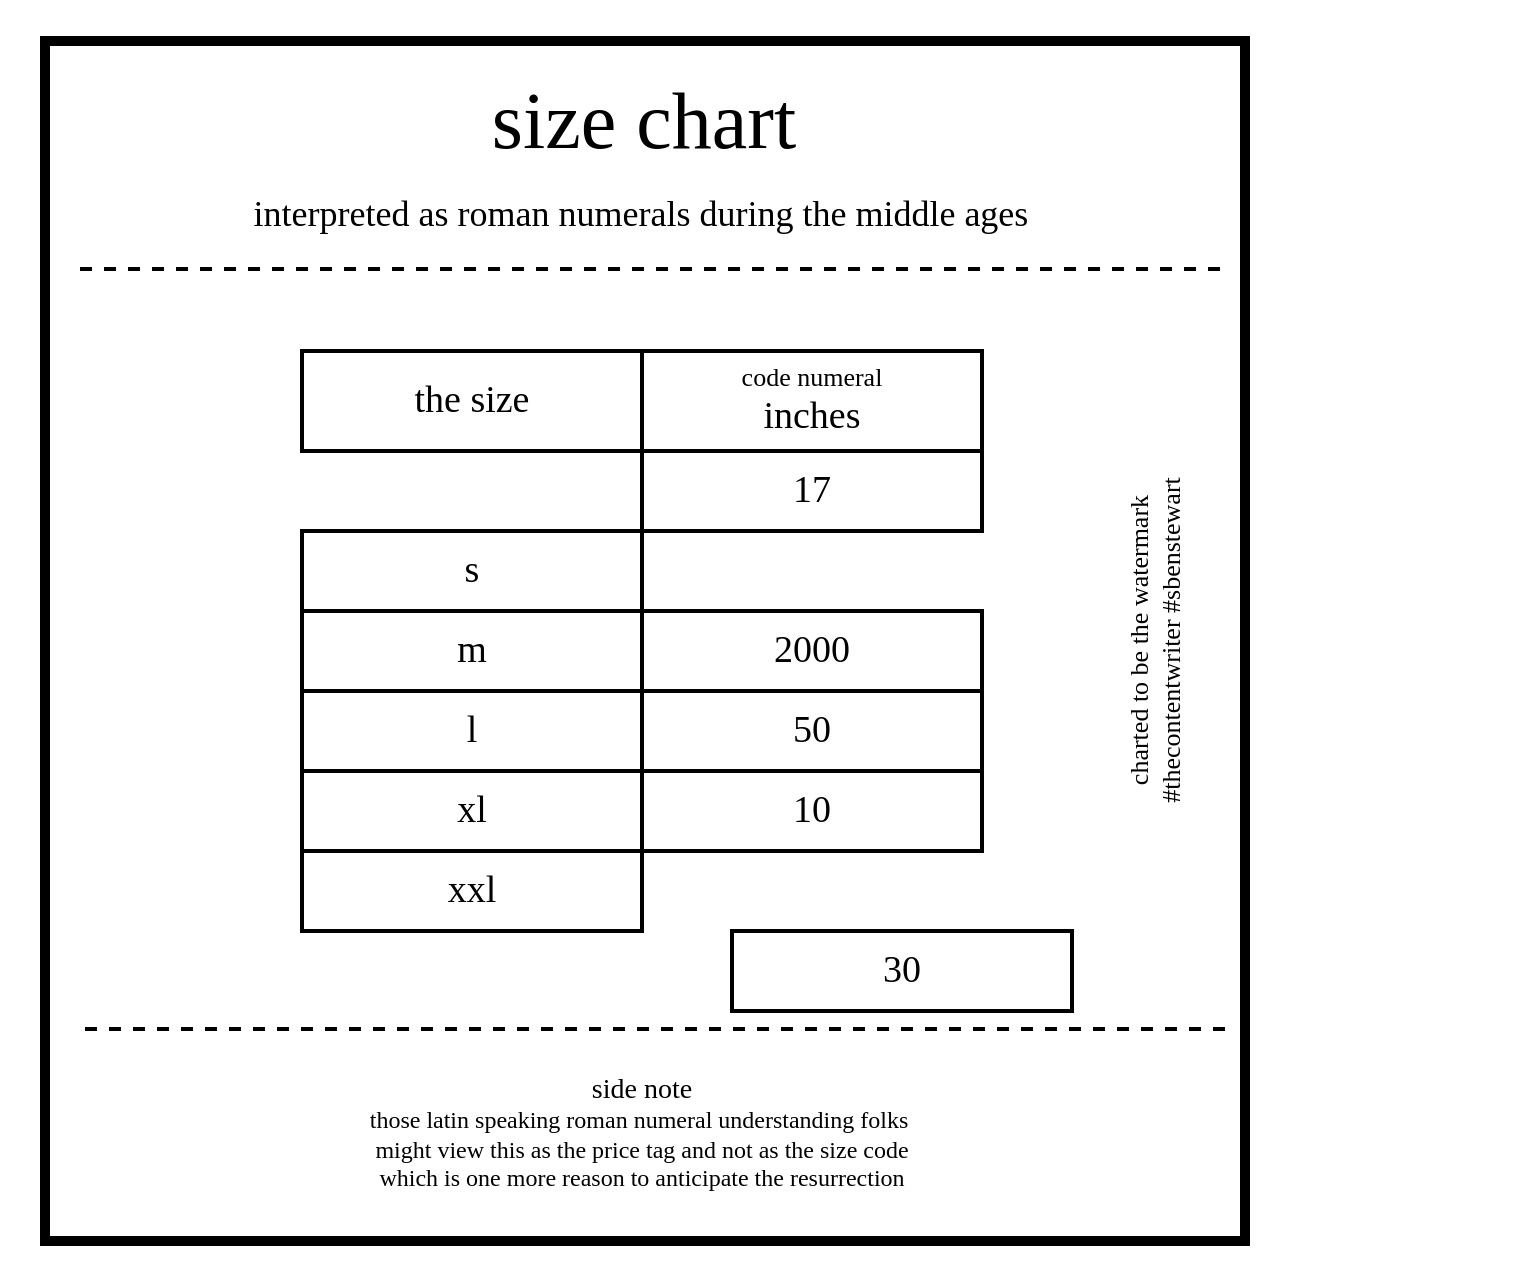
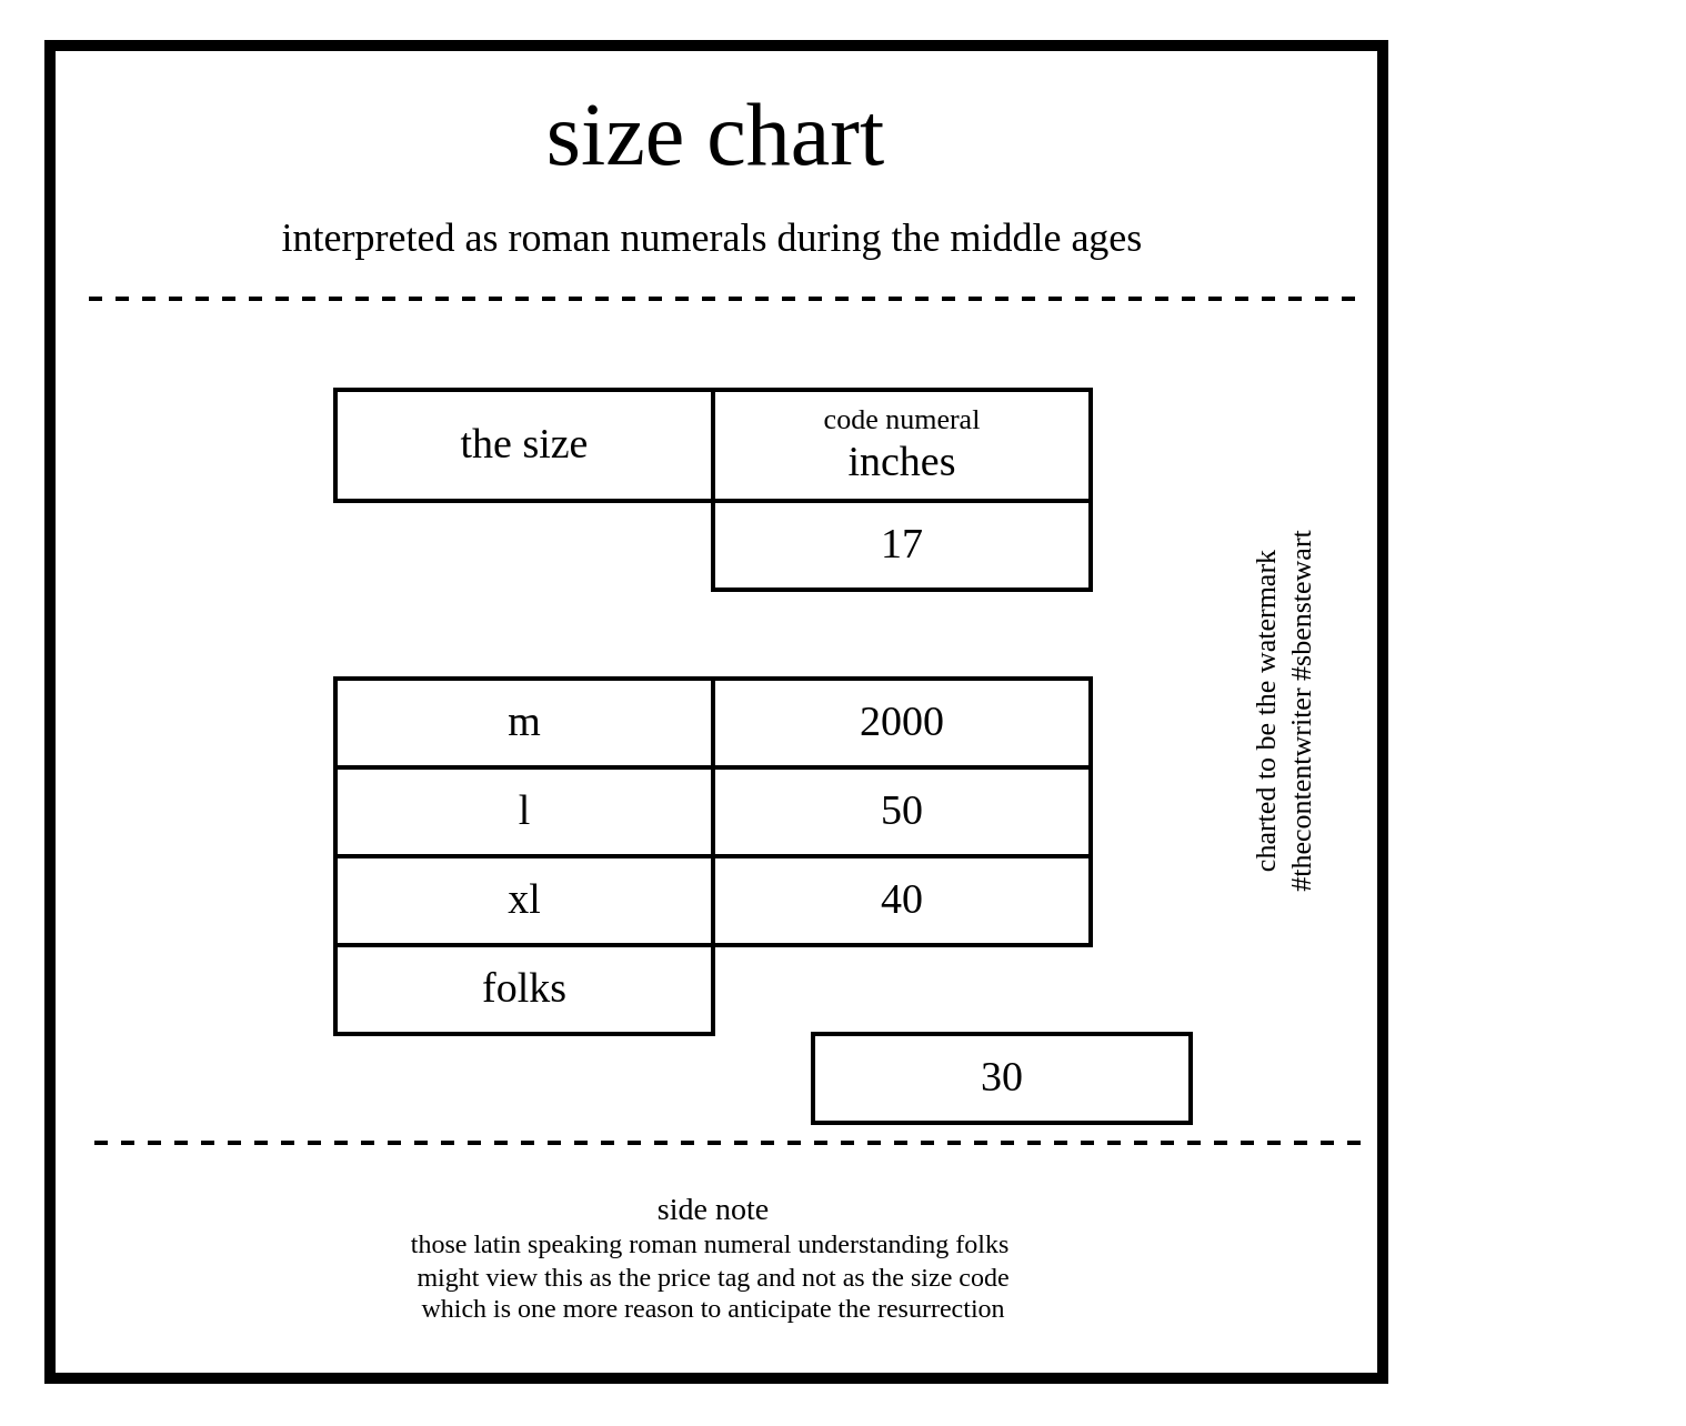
  <mxCell id="0" />
  <mxCell id="1" parent="0" />
  <mxCell id="2" value="" style="whiteSpace=wrap;html=1;aspect=fixed;strokeWidth=5;fillColor=none;fontFamily=xkcd;" parent="1" vertex="1"><mxGeometry x="22" y="20" width="600" height="600" as="geometry" /></mxCell>
  <mxCell id="3" value="&lt;font&gt;&lt;span style=&quot;font-size: 40px&quot;&gt;size chart&lt;/span&gt;&lt;br&gt;&lt;/font&gt;" style="text;html=1;strokeColor=none;fillColor=none;align=center;verticalAlign=middle;whiteSpace=wrap;rounded=0;fontFamily=xkcd;" parent="1" vertex="1"><mxGeometry x="37" y="50" width="570" height="20" as="geometry" /></mxCell>
  <mxCell id="4" value="&lt;font&gt;&lt;span style=&quot;font-size: 18px&quot;&gt;interpreted as roman numerals during the middle ages&lt;/span&gt;&lt;br&gt;&lt;/font&gt;" style="text;html=1;strokeColor=none;fillColor=none;align=center;verticalAlign=middle;whiteSpace=wrap;rounded=0;fontFamily=xkcd;" parent="1" vertex="1"><mxGeometry x="61.25" y="97" width="518.5" height="20" as="geometry" /></mxCell>
  <mxCell id="5" value="" style="endArrow=none;dashed=1;html=1;strokeWidth=2;" parent="1" edge="1"><mxGeometry width="50" height="50" relative="1" as="geometry"><mxPoint x="609.5" y="134" as="sourcePoint" /><mxPoint x="34.5" y="134" as="targetPoint" /></mxGeometry></mxCell>
  <mxCell id="6" value="" style="endArrow=none;dashed=1;html=1;strokeWidth=2;" parent="1" edge="1"><mxGeometry width="50" height="50" relative="1" as="geometry"><mxPoint x="612" y="514" as="sourcePoint" /><mxPoint x="37" y="514" as="targetPoint" /></mxGeometry></mxCell>
  <mxCell id="7" value="&lt;font&gt;&lt;span style=&quot;font-size: 14px&quot;&gt;side note&lt;/span&gt;&lt;br&gt;those latin speaking roman numeral understanding folks&amp;nbsp;&lt;br&gt;might view this as the price tag and not as the size code&lt;br&gt;which is one more reason to anticipate the resurrection&lt;br&gt;&lt;/font&gt;" style="text;html=1;strokeColor=none;fillColor=none;align=center;verticalAlign=middle;whiteSpace=wrap;rounded=0;fontFamily=xkcd;" parent="1" vertex="1"><mxGeometry x="20.5" y="526" width="600" height="80" as="geometry" /></mxCell>
  <mxCell id="8" style="edgeStyle=orthogonalEdgeStyle;rounded=0;orthogonalLoop=1;jettySize=auto;html=1;exitX=0.5;exitY=1;exitDx=0;exitDy=0;strokeWidth=2;" parent="1" edge="1"><mxGeometry relative="1" as="geometry"><mxPoint x="473" y="381" as="sourcePoint" /><mxPoint x="473" y="381" as="targetPoint" /></mxGeometry></mxCell>
  <mxCell id="9" value="&lt;font style=&quot;font-size: 13px&quot;&gt;&lt;font style=&quot;font-size: 13px&quot;&gt;charted to be the watermark&lt;br&gt;&lt;/font&gt;#thecontentwriter #sbenstewart&lt;br&gt;&lt;/font&gt;" style="text;html=1;strokeColor=none;fillColor=none;align=center;verticalAlign=middle;whiteSpace=wrap;rounded=0;rotation=-90;fontFamily=xkcd;" parent="1" vertex="1"><mxGeometry x="417" y="310" width="320" height="20" as="geometry" /></mxCell>
  <mxCell id="10" value="&lt;font style=&quot;font-size: 19px&quot;&gt;the size&lt;/font&gt;" style="rounded=0;whiteSpace=wrap;html=1;fillColor=none;strokeWidth=2;fontFamily=xkcd;" vertex="1" parent="1"><mxGeometry x="150.5" y="175" width="170" height="50" as="geometry" /></mxCell>
  <mxCell id="11" value="&lt;span style=&quot;font-family: &amp;#34;xkcd&amp;#34; ; white-space: normal&quot;&gt;&lt;font style=&quot;font-size: 13px&quot;&gt;code numeral &lt;br&gt;&lt;/font&gt;&lt;/span&gt;&lt;span style=&quot;font-family: &amp;#34;xkcd&amp;#34; ; font-size: 19px ; white-space: normal&quot;&gt;inches&lt;/span&gt;" style="rounded=0;whiteSpace=wrap;html=1;fillColor=none;strokeWidth=2;" vertex="1" parent="1"><mxGeometry x="320.5" y="175" width="170" height="50" as="geometry" /></mxCell>
  <mxCell id="12" value="&lt;span style=&quot;font-family: &amp;#34;xkcd&amp;#34; ; font-size: 19px ; white-space: normal&quot;&gt;17&lt;/span&gt;" style="rounded=0;whiteSpace=wrap;html=1;fillColor=none;strokeWidth=2;" vertex="1" parent="1"><mxGeometry x="320.5" y="225" width="170" height="40" as="geometry" /></mxCell>
- <mxCell id="13" value="&lt;font style=&quot;font-size: 19px&quot;&gt;s&lt;/font&gt;" style="rounded=0;whiteSpace=wrap;html=1;fillColor=none;strokeWidth=2;fontFamily=xkcd;" vertex="1" parent="1"><mxGeometry x="150.5" y="265" width="170" height="40" as="geometry" /></mxCell>
  <mxCell id="14" value="&lt;font style=&quot;font-size: 19px&quot;&gt;m&lt;/font&gt;" style="rounded=0;whiteSpace=wrap;html=1;fillColor=none;strokeWidth=2;fontFamily=xkcd;" vertex="1" parent="1"><mxGeometry x="150.5" y="305" width="170" height="40" as="geometry" /></mxCell>
  <mxCell id="15" value="&lt;span style=&quot;font-family: &amp;#34;xkcd&amp;#34; ; font-size: 19px ; white-space: normal&quot;&gt;2000&lt;/span&gt;" style="rounded=0;whiteSpace=wrap;html=1;fillColor=none;strokeWidth=2;" vertex="1" parent="1"><mxGeometry x="320.5" y="305" width="170" height="40" as="geometry" /></mxCell>
  <mxCell id="16" value="&lt;font style=&quot;font-size: 19px&quot;&gt;l&lt;/font&gt;" style="rounded=0;whiteSpace=wrap;html=1;fillColor=none;strokeWidth=2;fontFamily=xkcd;" vertex="1" parent="1"><mxGeometry x="150.5" y="345" width="170" height="40" as="geometry" /></mxCell>
  <mxCell id="17" value="&lt;span style=&quot;font-family: &amp;#34;xkcd&amp;#34; ; font-size: 19px ; white-space: normal&quot;&gt;50&lt;/span&gt;" style="rounded=0;whiteSpace=wrap;html=1;fillColor=none;strokeWidth=2;" vertex="1" parent="1"><mxGeometry x="320.5" y="345" width="170" height="40" as="geometry" /></mxCell>
  <mxCell id="18" value="&lt;font style=&quot;font-size: 19px&quot;&gt;xl&lt;/font&gt;" style="rounded=0;whiteSpace=wrap;html=1;fillColor=none;strokeWidth=2;fontFamily=xkcd;" vertex="1" parent="1"><mxGeometry x="150.5" y="385" width="170" height="40" as="geometry" /></mxCell>
- <mxCell id="19" value="&lt;span style=&quot;font-family: &amp;#34;xkcd&amp;#34; ; font-size: 19px ; white-space: normal&quot;&gt;10&lt;/span&gt;" style="rounded=0;whiteSpace=wrap;html=1;fillColor=none;strokeWidth=2;" vertex="1" parent="1"><mxGeometry x="320.5" y="385" width="170" height="40" as="geometry" /></mxCell>
- <mxCell id="20" value="&lt;font style=&quot;font-size: 19px&quot;&gt;xxl&lt;/font&gt;" style="rounded=0;whiteSpace=wrap;html=1;fillColor=none;strokeWidth=2;fontFamily=xkcd;" vertex="1" parent="1"><mxGeometry x="150.5" y="425" width="170" height="40" as="geometry" /></mxCell>
+ <mxCell id="19" value="&lt;span style=&quot;font-family: &amp;#34;xkcd&amp;#34; ; font-size: 19px ; white-space: normal&quot;&gt;40&lt;/span&gt;" style="rounded=0;whiteSpace=wrap;html=1;fillColor=none;strokeWidth=2;" vertex="1" parent="1"><mxGeometry x="320.5" y="385" width="170" height="40" as="geometry" /></mxCell>
+ <mxCell id="20" value="&lt;font style=&quot;font-size: 19px&quot;&gt;folks&lt;/font&gt;" style="rounded=0;whiteSpace=wrap;html=1;fillColor=none;strokeWidth=2;fontFamily=xkcd;" vertex="1" parent="1"><mxGeometry x="150.5" y="425" width="170" height="40" as="geometry" /></mxCell>
  <mxCell id="21" value="&lt;span style=&quot;font-family: &amp;#34;xkcd&amp;#34; ; font-size: 19px ; white-space: normal&quot;&gt;30&lt;/span&gt;" style="rounded=0;whiteSpace=wrap;html=1;fillColor=none;strokeWidth=2;" vertex="1" parent="1"><mxGeometry x="365.5" y="465" width="170" height="40" as="geometry" /></mxCell>
